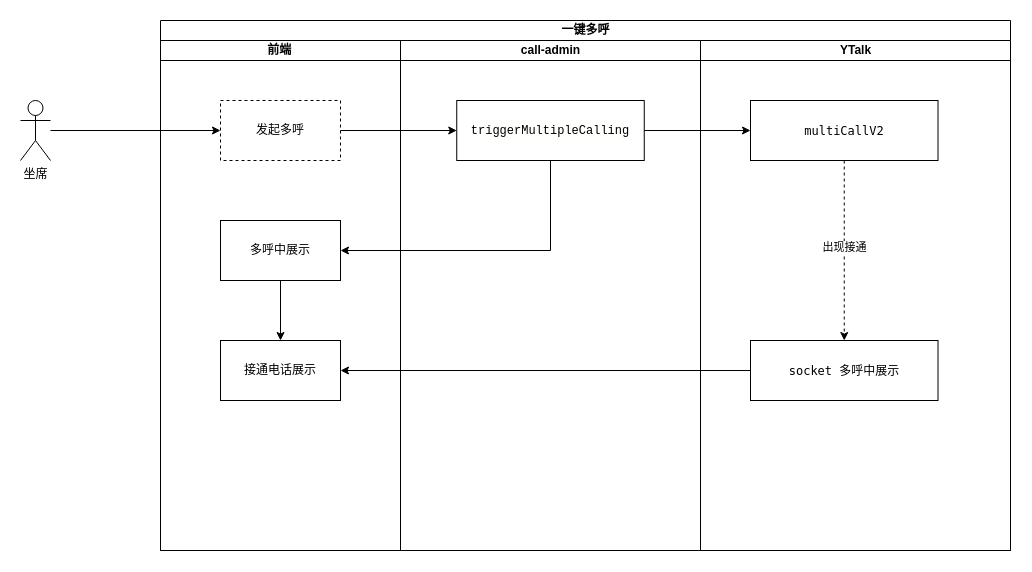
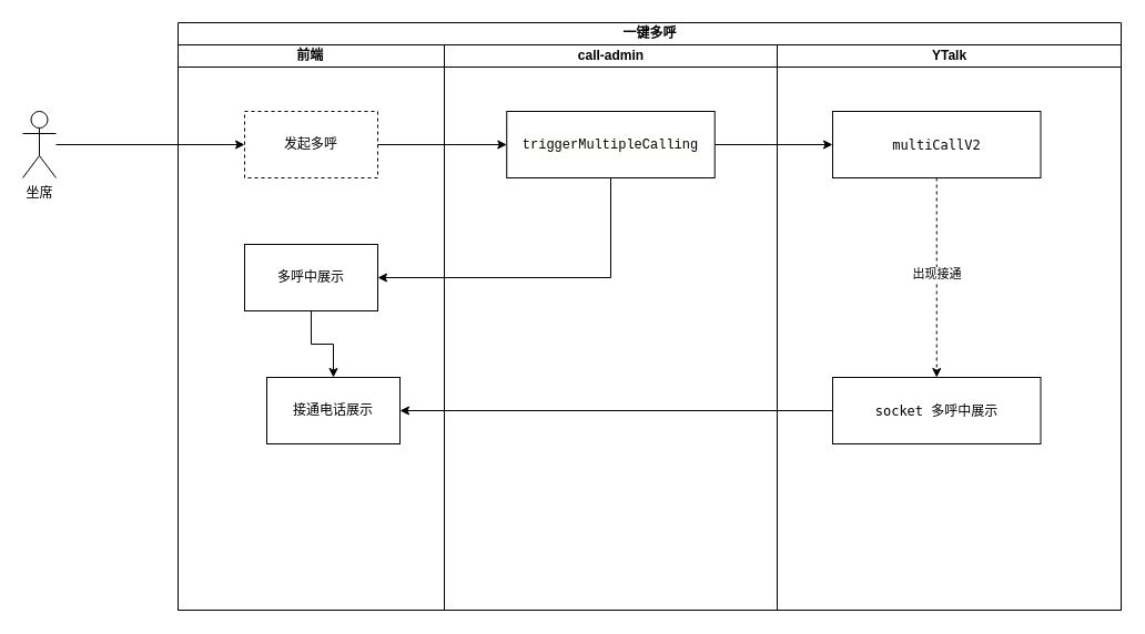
  <mxCell id="0" />
  <mxCell id="1" parent="0" />
  <mxCell id="2" value="一键多呼" style="swimlane;childLayout=stackLayout;resizeParent=1;resizeParentMax=0;startSize=20;html=1;" vertex="1" parent="1"><mxGeometry x="160" y="20" width="850" height="530" as="geometry" /></mxCell>
  <mxCell id="3" value="前端&lt;span style=&quot;white-space: pre;&quot;&gt;&#09;&lt;/span&gt;" style="swimlane;startSize=20;html=1;" vertex="1" parent="2"><mxGeometry y="20" width="240" height="510" as="geometry" /></mxCell>
  <mxCell id="4" value="发起多呼" style="rounded=0;whiteSpace=wrap;html=1;dashed=1;" vertex="1" parent="3"><mxGeometry x="60" y="60" width="120" height="60" as="geometry" /></mxCell>
  <mxCell id="5" value="" style="edgeStyle=orthogonalEdgeStyle;rounded=0;orthogonalLoop=1;jettySize=auto;html=1;" edge="1" parent="3" source="6" target="7"><mxGeometry relative="1" as="geometry" /></mxCell>
  <mxCell id="6" value="多呼中展示" style="rounded=0;whiteSpace=wrap;html=1;" vertex="1" parent="3"><mxGeometry x="60" y="180" width="120" height="60" as="geometry" /></mxCell>
- <mxCell id="7" value="接通电话展示" style="rounded=0;whiteSpace=wrap;html=1;" vertex="1" parent="3"><mxGeometry x="60" y="300" width="120" height="60" as="geometry" /></mxCell>
+ <mxCell id="7" value="接通电话展示" style="rounded=0;whiteSpace=wrap;html=1;" vertex="1" parent="3"><mxGeometry x="80" y="300" width="120" height="60" as="geometry" /></mxCell>
  <mxCell id="8" value="call-admin" style="swimlane;startSize=20;html=1;" vertex="1" parent="2"><mxGeometry x="240" y="20" width="300" height="510" as="geometry" /></mxCell>
  <mxCell id="9" value="&lt;div style=&quot;background-color: rgb(255, 255, 254); font-family: Menlo, Monaco, &amp;quot;Courier New&amp;quot;, monospace; line-height: 24px; white-space: pre;&quot;&gt;triggerMultipleCalling&lt;/div&gt;" style="rounded=0;whiteSpace=wrap;html=1;" vertex="1" parent="8"><mxGeometry x="56.25" y="60" width="187.5" height="60" as="geometry" /></mxCell>
  <mxCell id="10" value="YTalk" style="swimlane;startSize=20;html=1;" vertex="1" parent="2"><mxGeometry x="540" y="20" width="310" height="510" as="geometry" /></mxCell>
  <mxCell id="11" style="edgeStyle=orthogonalEdgeStyle;rounded=0;orthogonalLoop=1;jettySize=auto;html=1;dashed=1;" edge="1" parent="10" source="13" target="14"><mxGeometry relative="1" as="geometry" /></mxCell>
  <mxCell id="12" value="出现接通" style="edgeLabel;html=1;align=center;verticalAlign=middle;resizable=0;points=[];" vertex="1" connectable="0" parent="11"><mxGeometry x="-0.044" relative="1" as="geometry"><mxPoint as="offset" /></mxGeometry></mxCell>
  <mxCell id="13" value="&lt;div style=&quot;font-family: Menlo, Monaco, &amp;quot;Courier New&amp;quot;, monospace; line-height: 24px; white-space: pre;&quot;&gt;&lt;div style=&quot;&quot;&gt;&lt;pre style=&quot;font-family: &amp;quot;JetBrains Mono&amp;quot;, monospace; font-size: 9pt;&quot;&gt;multiCallV2&lt;/pre&gt;&lt;/div&gt;&lt;/div&gt;" style="rounded=0;whiteSpace=wrap;html=1;" vertex="1" parent="10"><mxGeometry x="50" y="60" width="187.5" height="60" as="geometry" /></mxCell>
  <mxCell id="14" value="&lt;div style=&quot;font-family: Menlo, Monaco, &amp;quot;Courier New&amp;quot;, monospace; line-height: 24px; white-space: pre;&quot;&gt;&lt;div style=&quot;&quot;&gt;&lt;pre style=&quot;font-family: &amp;quot;JetBrains Mono&amp;quot;, monospace; font-size: 9pt;&quot;&gt;&lt;span style=&quot;background-color: rgb(255, 255, 255);&quot;&gt;socket 多呼中展示&lt;/span&gt;&lt;/pre&gt;&lt;/div&gt;&lt;/div&gt;" style="rounded=0;whiteSpace=wrap;html=1;strokeColor=default;" vertex="1" parent="10"><mxGeometry x="50" y="300" width="187.5" height="60" as="geometry" /></mxCell>
  <mxCell id="15" style="edgeStyle=orthogonalEdgeStyle;rounded=0;orthogonalLoop=1;jettySize=auto;html=1;entryX=0;entryY=0.5;entryDx=0;entryDy=0;" edge="1" parent="2" source="4" target="9"><mxGeometry relative="1" as="geometry"><mxPoint x="240" y="110" as="targetPoint" /></mxGeometry></mxCell>
  <mxCell id="16" value="" style="edgeStyle=orthogonalEdgeStyle;rounded=0;orthogonalLoop=1;jettySize=auto;html=1;" edge="1" parent="2" source="9" target="13"><mxGeometry relative="1" as="geometry" /></mxCell>
  <mxCell id="17" style="edgeStyle=orthogonalEdgeStyle;rounded=0;orthogonalLoop=1;jettySize=auto;html=1;entryX=1;entryY=0.5;entryDx=0;entryDy=0;exitX=0;exitY=0.5;exitDx=0;exitDy=0;" edge="1" parent="2" source="14" target="7"><mxGeometry relative="1" as="geometry"><mxPoint x="680" y="230" as="sourcePoint" /></mxGeometry></mxCell>
  <mxCell id="18" style="edgeStyle=orthogonalEdgeStyle;rounded=0;orthogonalLoop=1;jettySize=auto;html=1;entryX=1;entryY=0.5;entryDx=0;entryDy=0;exitX=0.5;exitY=1;exitDx=0;exitDy=0;" edge="1" parent="2" source="9" target="6"><mxGeometry relative="1" as="geometry" /></mxCell>
  <mxCell id="19" style="edgeStyle=orthogonalEdgeStyle;rounded=0;orthogonalLoop=1;jettySize=auto;html=1;entryX=0;entryY=0.5;entryDx=0;entryDy=0;" edge="1" parent="1" source="20" target="4"><mxGeometry relative="1" as="geometry" /></mxCell>
  <mxCell id="20" value="坐席" style="shape=umlActor;verticalLabelPosition=bottom;verticalAlign=top;html=1;outlineConnect=0;" vertex="1" parent="1"><mxGeometry x="20" y="100" width="30" height="60" as="geometry" /></mxCell>
